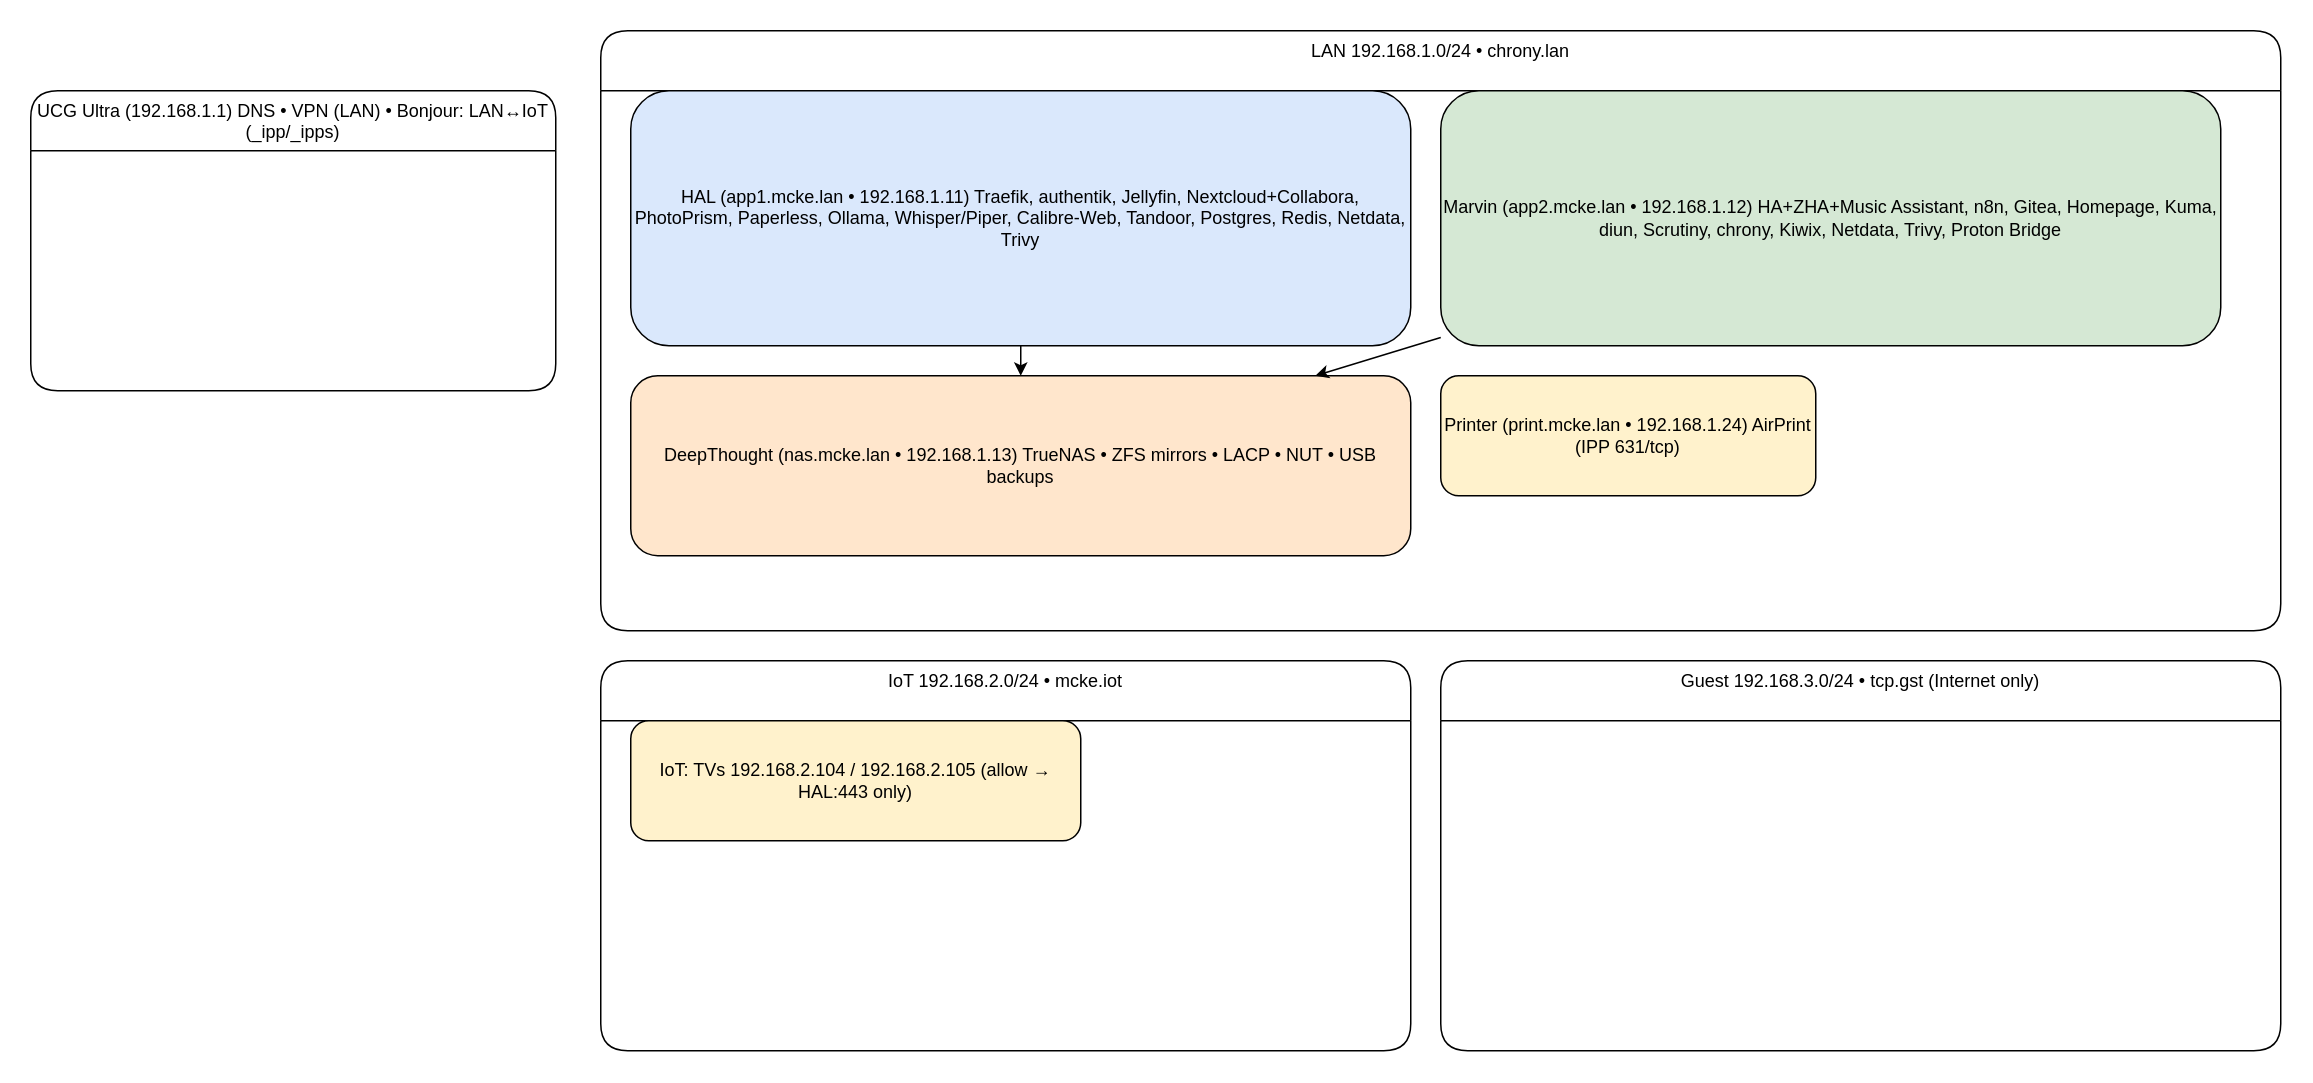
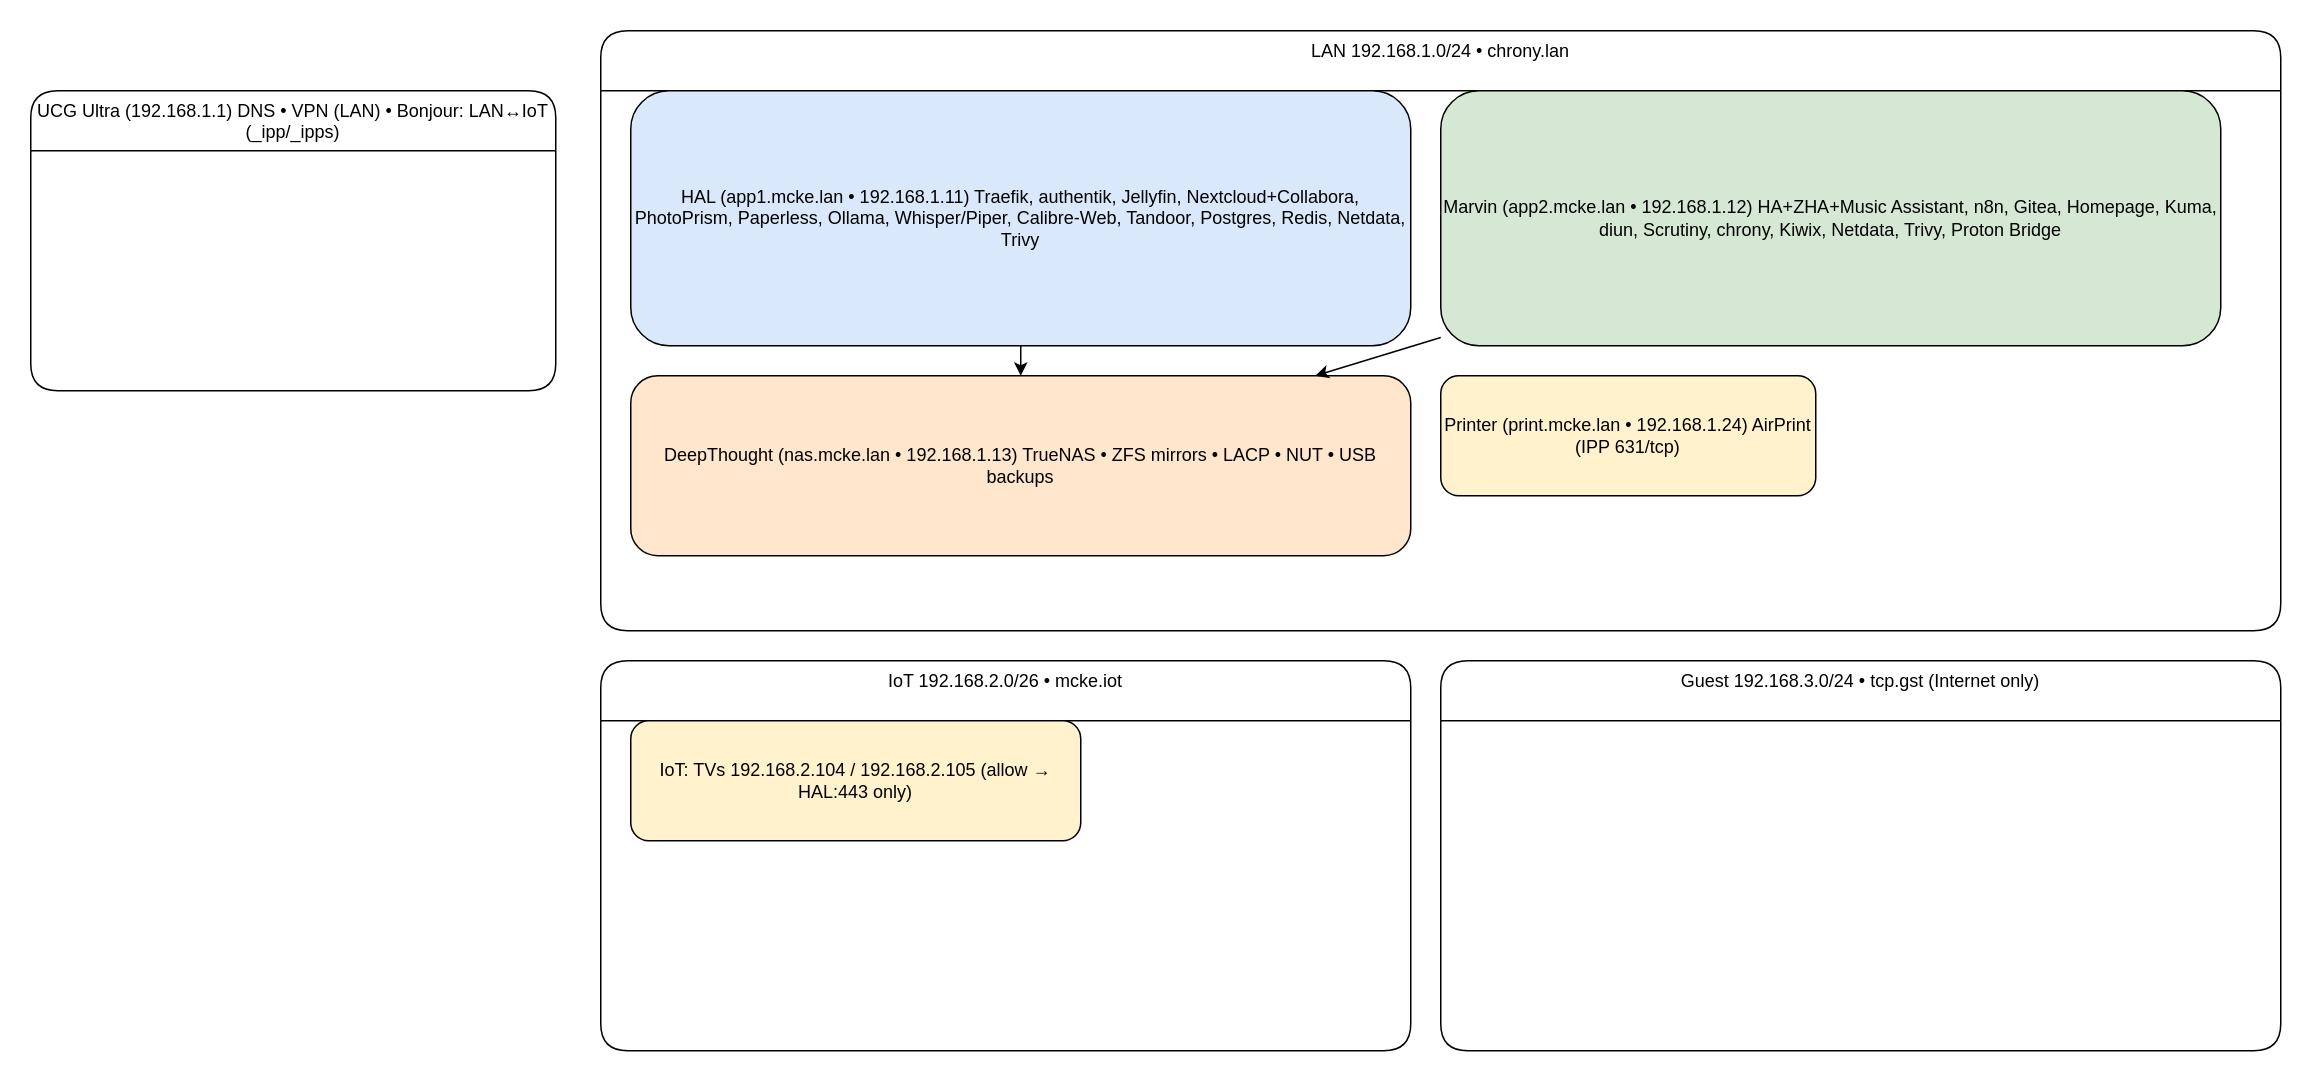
  <mxCell id="0" />
  <mxCell id="1" parent="0" />
  <mxCell id="2" value="UCG Ultra (192.168.1.1) DNS • VPN (LAN) • Bonjour: LAN↔IoT (_ipp/_ipps)" style="shape=swimlane;childLayout=stackLayout;rounded=1;whiteSpace=wrap;verticalAlign=top;" vertex="1" parent="1"><mxGeometry x="20" y="60" width="350" height="200" as="geometry" /></mxCell>
  <mxCell id="3" value="LAN 192.168.1.0/24 • chrony.lan" style="shape=swimlane;rounded=1;whiteSpace=wrap;verticalAlign=top;" vertex="1" parent="1"><mxGeometry x="400" y="20" width="1120" height="400" as="geometry" /></mxCell>
- <mxCell id="4" value="IoT 192.168.2.0/24 • mcke.iot" style="shape=swimlane;rounded=1;whiteSpace=wrap;verticalAlign=top;" vertex="1" parent="1"><mxGeometry x="400" y="440" width="540" height="260" as="geometry" /></mxCell>
+ <mxCell id="4" value="IoT 192.168.2.0/26 • mcke.iot" style="shape=swimlane;rounded=1;whiteSpace=wrap;verticalAlign=top;" vertex="1" parent="1"><mxGeometry x="400" y="440" width="540" height="260" as="geometry" /></mxCell>
  <mxCell id="5" value="Guest 192.168.3.0/24 • tcp.gst (Internet only)" style="shape=swimlane;rounded=1;whiteSpace=wrap;verticalAlign=top;" vertex="1" parent="1"><mxGeometry x="960" y="440" width="560" height="260" as="geometry" /></mxCell>
  <mxCell id="6" value="HAL (app1.mcke.lan • 192.168.1.11) Traefik, authentik, Jellyfin, Nextcloud+Collabora, PhotoPrism, Paperless, Ollama, Whisper/Piper, Calibre-Web, Tandoor, Postgres, Redis, Netdata, Trivy" style="rounded=1;whiteSpace=wrap;fillColor=#dae8fc" vertex="1" parent="3"><mxGeometry x="20" y="40" width="520" height="170" as="geometry" /></mxCell>
  <mxCell id="7" value="Marvin (app2.mcke.lan • 192.168.1.12) HA+ZHA+Music Assistant, n8n, Gitea, Homepage, Kuma, diun, Scrutiny, chrony, Kiwix, Netdata, Trivy, Proton Bridge" style="rounded=1;whiteSpace=wrap;fillColor=#d5e8d4" vertex="1" parent="3"><mxGeometry x="560" y="40" width="520" height="170" as="geometry" /></mxCell>
  <mxCell id="8" value="DeepThought (nas.mcke.lan • 192.168.1.13) TrueNAS • ZFS mirrors • LACP • NUT • USB backups" style="rounded=1;whiteSpace=wrap;fillColor=#ffe6cc" vertex="1" parent="3"><mxGeometry x="20" y="230" width="520" height="120" as="geometry" /></mxCell>
  <mxCell id="9" value="IoT: TVs 192.168.2.104 / 192.168.2.105 (allow → HAL:443 only)" style="rounded=1;whiteSpace=wrap;fillColor=#fff2cc" vertex="1" parent="4"><mxGeometry x="20" y="40" width="300" height="80" as="geometry" /></mxCell>
  <mxCell id="10" value="Printer (print.mcke.lan • 192.168.1.24) AirPrint (IPP 631/tcp)" style="rounded=1;whiteSpace=wrap;fillColor=#fff2cc" vertex="1" parent="3"><mxGeometry x="560" y="230" width="250" height="80" as="geometry" /></mxCell>
  <mxCell id="11" value="" edge="1" parent="3" source="6" target="8"><mxGeometry relative="1" as="geometry" /></mxCell>
  <mxCell id="12" value="" edge="1" parent="3" source="7" target="8"><mxGeometry relative="1" as="geometry" /></mxCell>
